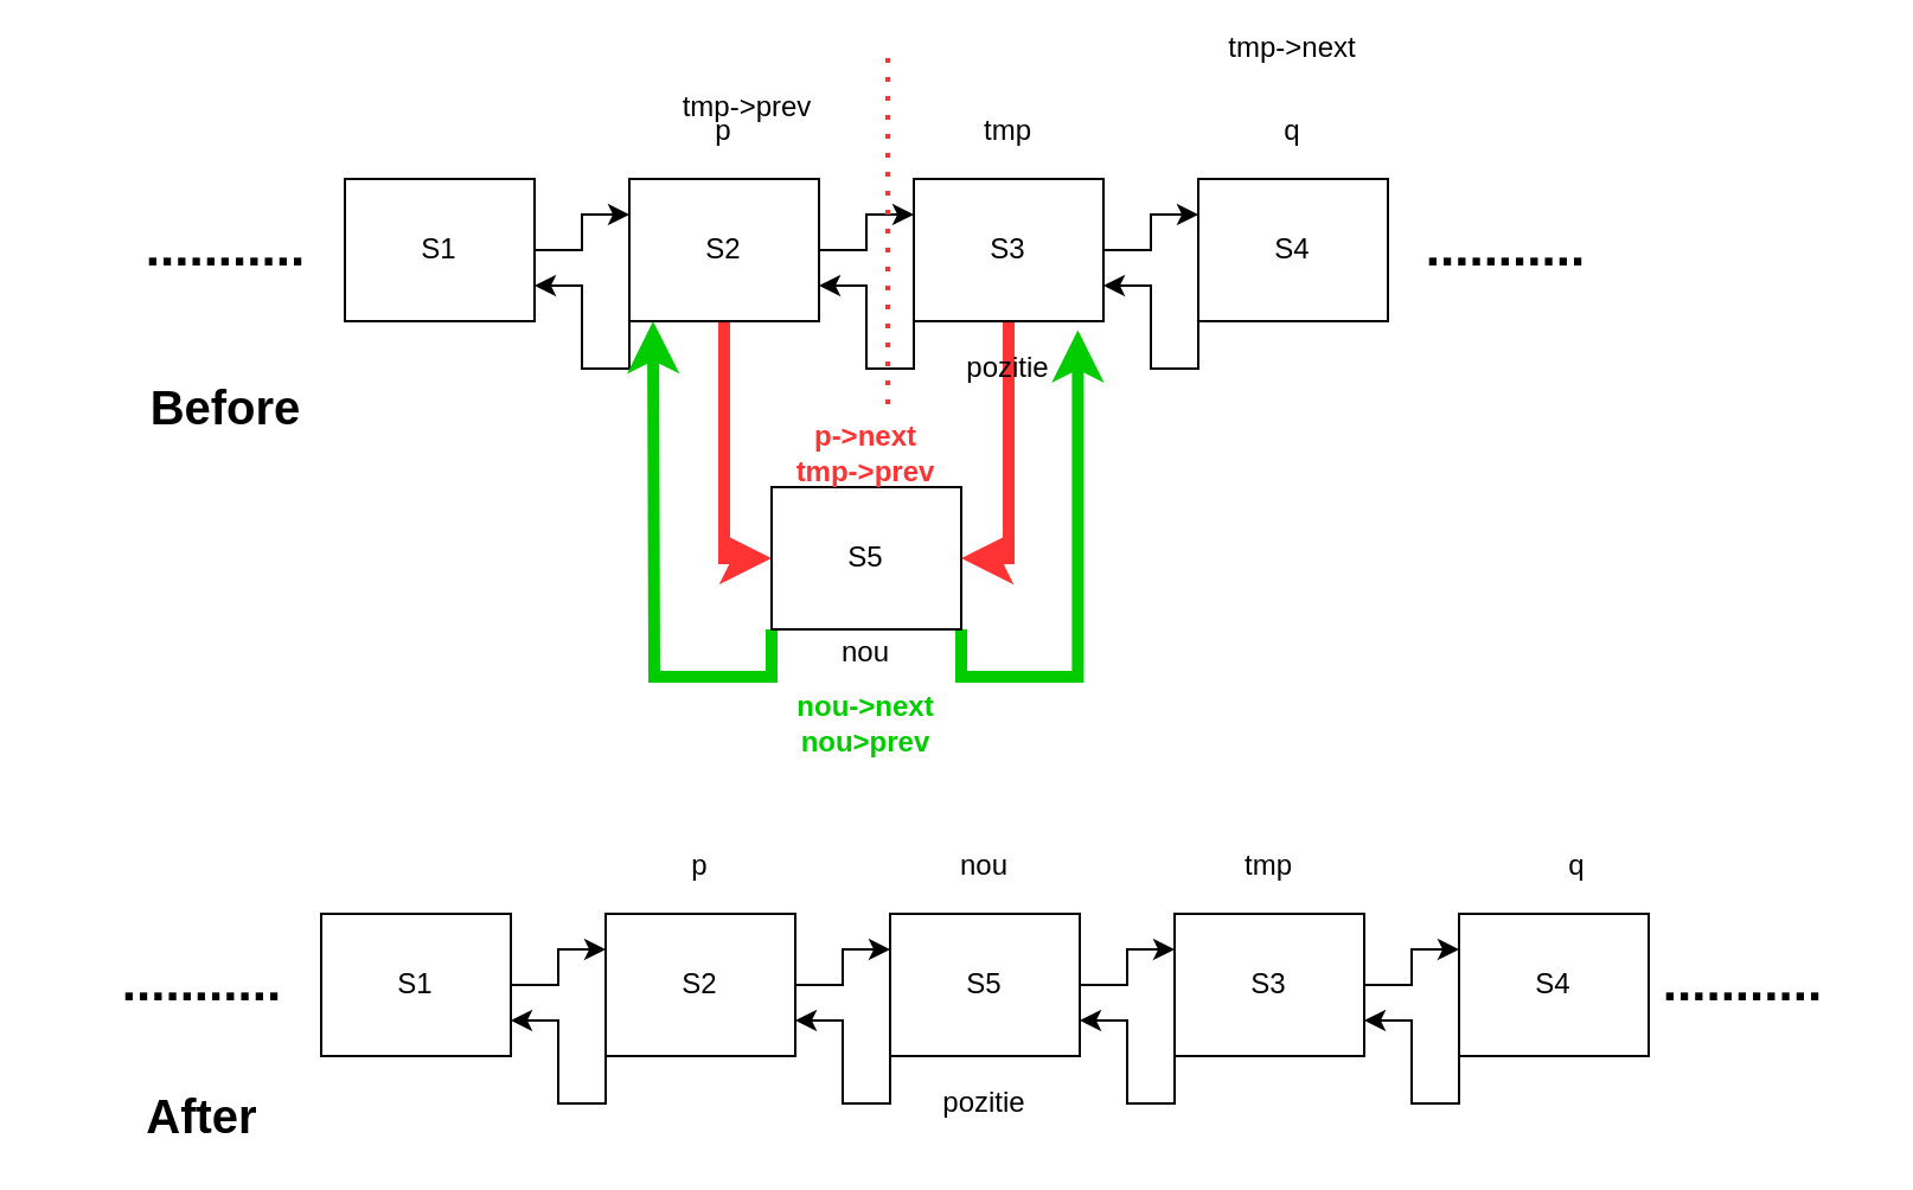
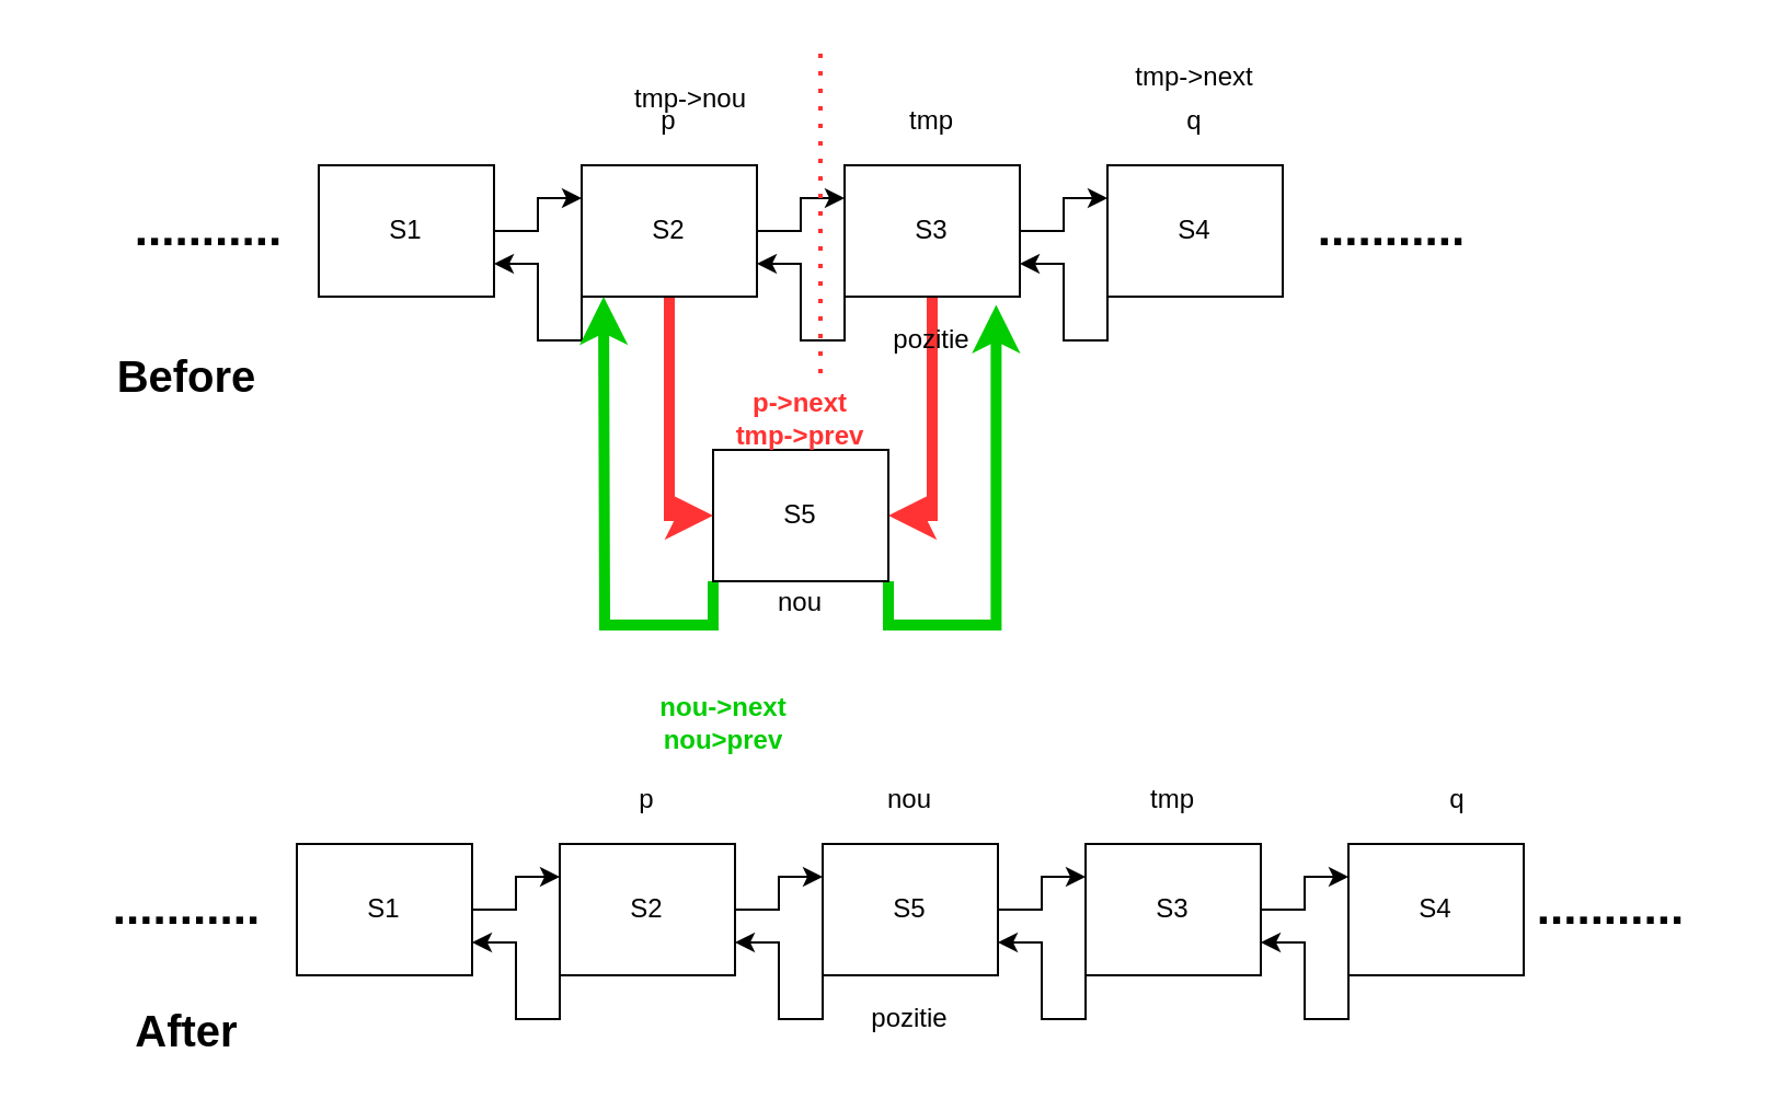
  <mxCell id="0" />
  <mxCell id="1" parent="0" />
  <mxCell id="2" style="edgeStyle=orthogonalEdgeStyle;rounded=0;orthogonalLoop=1;jettySize=auto;html=1;exitX=1;exitY=0.5;exitDx=0;exitDy=0;entryX=0;entryY=0.25;entryDx=0;entryDy=0;" edge="1" parent="1" source="3" target="7"><mxGeometry relative="1" as="geometry" /></mxCell>
  <mxCell id="3" value="S1" style="rounded=0;whiteSpace=wrap;html=1;" vertex="1" parent="1"><mxGeometry x="145" y="75" width="80" height="60" as="geometry" /></mxCell>
  <mxCell id="4" style="edgeStyle=orthogonalEdgeStyle;rounded=0;orthogonalLoop=1;jettySize=auto;html=1;exitX=1;exitY=0.5;exitDx=0;exitDy=0;entryX=0;entryY=0.25;entryDx=0;entryDy=0;" edge="1" parent="1" source="7" target="11"><mxGeometry relative="1" as="geometry" /></mxCell>
  <mxCell id="5" style="edgeStyle=orthogonalEdgeStyle;rounded=0;orthogonalLoop=1;jettySize=auto;html=1;exitX=0;exitY=1;exitDx=0;exitDy=0;entryX=1;entryY=0.75;entryDx=0;entryDy=0;" edge="1" parent="1" source="7" target="3"><mxGeometry relative="1" as="geometry" /></mxCell>
  <mxCell id="6" style="edgeStyle=orthogonalEdgeStyle;rounded=0;orthogonalLoop=1;jettySize=auto;html=1;exitX=0.5;exitY=1;exitDx=0;exitDy=0;entryX=0;entryY=0.5;entryDx=0;entryDy=0;strokeColor=#FF3333;strokeWidth=5;" edge="1" parent="1" source="7" target="23"><mxGeometry relative="1" as="geometry" /></mxCell>
  <mxCell id="7" value="S2" style="rounded=0;whiteSpace=wrap;html=1;" vertex="1" parent="1"><mxGeometry x="265" y="75" width="80" height="60" as="geometry" /></mxCell>
  <mxCell id="8" style="edgeStyle=orthogonalEdgeStyle;rounded=0;orthogonalLoop=1;jettySize=auto;html=1;exitX=1;exitY=0.5;exitDx=0;exitDy=0;entryX=0;entryY=0.25;entryDx=0;entryDy=0;" edge="1" parent="1" source="11" target="13"><mxGeometry relative="1" as="geometry" /></mxCell>
  <mxCell id="9" style="edgeStyle=orthogonalEdgeStyle;rounded=0;orthogonalLoop=1;jettySize=auto;html=1;exitX=0;exitY=1;exitDx=0;exitDy=0;entryX=1;entryY=0.75;entryDx=0;entryDy=0;" edge="1" parent="1" source="11" target="7"><mxGeometry relative="1" as="geometry" /></mxCell>
  <mxCell id="10" style="edgeStyle=orthogonalEdgeStyle;rounded=0;orthogonalLoop=1;jettySize=auto;html=1;exitX=0.5;exitY=1;exitDx=0;exitDy=0;entryX=1;entryY=0.5;entryDx=0;entryDy=0;strokeColor=#FF3333;strokeWidth=5;" edge="1" parent="1" source="11" target="23"><mxGeometry relative="1" as="geometry" /></mxCell>
  <mxCell id="11" value="S3" style="rounded=0;whiteSpace=wrap;html=1;" vertex="1" parent="1"><mxGeometry x="385" y="75" width="80" height="60" as="geometry" /></mxCell>
  <mxCell id="12" style="edgeStyle=orthogonalEdgeStyle;rounded=0;orthogonalLoop=1;jettySize=auto;html=1;exitX=0;exitY=1;exitDx=0;exitDy=0;entryX=1;entryY=0.75;entryDx=0;entryDy=0;" edge="1" parent="1" source="13" target="11"><mxGeometry relative="1" as="geometry" /></mxCell>
  <mxCell id="13" value="S4" style="rounded=0;whiteSpace=wrap;html=1;" vertex="1" parent="1"><mxGeometry x="505" y="75" width="80" height="60" as="geometry" /></mxCell>
  <mxCell id="14" value="pozitie" style="text;html=1;strokeColor=none;fillColor=none;align=center;verticalAlign=middle;whiteSpace=wrap;rounded=0;" vertex="1" parent="1"><mxGeometry x="405" y="145" width="40" height="20" as="geometry" /></mxCell>
  <mxCell id="15" value="&lt;b&gt;&lt;font style=&quot;font-size: 22px&quot;&gt;...........&lt;/font&gt;&lt;/b&gt;" style="text;html=1;strokeColor=none;fillColor=none;align=center;verticalAlign=middle;whiteSpace=wrap;rounded=0;" vertex="1" parent="1"><mxGeometry x="45" y="95" width="100" height="20" as="geometry" /></mxCell>
  <mxCell id="16" value="&lt;b&gt;&lt;font style=&quot;font-size: 22px&quot;&gt;...........&lt;/font&gt;&lt;/b&gt;" style="text;html=1;strokeColor=none;fillColor=none;align=center;verticalAlign=middle;whiteSpace=wrap;rounded=0;" vertex="1" parent="1"><mxGeometry x="585" y="95" width="100" height="20" as="geometry" /></mxCell>
  <mxCell id="17" value="tmp" style="text;html=1;strokeColor=none;fillColor=none;align=center;verticalAlign=middle;whiteSpace=wrap;rounded=0;" vertex="1" parent="1"><mxGeometry x="405" y="45" width="40" height="20" as="geometry" /></mxCell>
  <mxCell id="18" value="q" style="text;html=1;strokeColor=none;fillColor=none;align=center;verticalAlign=middle;whiteSpace=wrap;rounded=0;" vertex="1" parent="1"><mxGeometry x="525" y="45" width="40" height="20" as="geometry" /></mxCell>
  <mxCell id="19" value="p" style="text;html=1;strokeColor=none;fillColor=none;align=center;verticalAlign=middle;whiteSpace=wrap;rounded=0;" vertex="1" parent="1"><mxGeometry x="285" y="45" width="40" height="20" as="geometry" /></mxCell>
- <mxCell id="20" value="tmp-&amp;gt;next" style="text;html=1;strokeColor=none;fillColor=none;align=center;verticalAlign=middle;whiteSpace=wrap;rounded=0;" vertex="1" parent="1"><mxGeometry x="515" y="10" width="60" height="20" as="geometry" /></mxCell>
+ <mxCell id="20" value="tmp-&amp;gt;next" style="text;html=1;strokeColor=none;fillColor=none;align=center;verticalAlign=middle;whiteSpace=wrap;rounded=0;" vertex="1" parent="1"><mxGeometry x="515" y="25" width="60" height="20" as="geometry" /></mxCell>
  <mxCell id="21" style="edgeStyle=orthogonalEdgeStyle;rounded=0;orthogonalLoop=1;jettySize=auto;html=1;exitX=0;exitY=1;exitDx=0;exitDy=0;strokeWidth=5;strokeColor=#00CC00;" edge="1" parent="1" source="23"><mxGeometry relative="1" as="geometry"><mxPoint x="275" y="135" as="targetPoint" /></mxGeometry></mxCell>
  <mxCell id="22" style="edgeStyle=orthogonalEdgeStyle;rounded=0;orthogonalLoop=1;jettySize=auto;html=1;exitX=1;exitY=1;exitDx=0;exitDy=0;entryX=0.865;entryY=1.063;entryDx=0;entryDy=0;entryPerimeter=0;strokeColor=#00CC00;strokeWidth=5;" edge="1" parent="1" source="23" target="11"><mxGeometry relative="1" as="geometry" /></mxCell>
  <mxCell id="23" value="S5" style="rounded=0;whiteSpace=wrap;html=1;" vertex="1" parent="1"><mxGeometry x="325" y="205" width="80" height="60" as="geometry" /></mxCell>
  <mxCell id="24" value="nou" style="text;html=1;strokeColor=none;fillColor=none;align=center;verticalAlign=middle;whiteSpace=wrap;rounded=0;" vertex="1" parent="1"><mxGeometry x="345" y="265" width="40" height="20" as="geometry" /></mxCell>
  <mxCell id="25" value="&lt;font color=&quot;#ff3333&quot;&gt;&lt;b&gt;p-&amp;gt;next&lt;br&gt;tmp-&amp;gt;prev&lt;/b&gt;&lt;/font&gt;" style="text;html=1;strokeColor=none;fillColor=none;align=center;verticalAlign=middle;whiteSpace=wrap;rounded=0;" vertex="1" parent="1"><mxGeometry x="325" y="181" width="80" height="20" as="geometry" /></mxCell>
- <mxCell id="26" value="&lt;b&gt;&lt;font color=&quot;#00cc00&quot;&gt;nou-&amp;gt;next&lt;br&gt;nou&amp;gt;prev&lt;/font&gt;&lt;/b&gt;" style="text;html=1;strokeColor=none;fillColor=none;align=center;verticalAlign=middle;whiteSpace=wrap;rounded=0;" vertex="1" parent="1"><mxGeometry x="325" y="295" width="80" height="20" as="geometry" /></mxCell>
+ <mxCell id="26" value="&lt;b&gt;&lt;font color=&quot;#00cc00&quot;&gt;nou-&amp;gt;next&lt;br&gt;nou&amp;gt;prev&lt;/font&gt;&lt;/b&gt;" style="text;html=1;strokeColor=none;fillColor=none;align=center;verticalAlign=middle;whiteSpace=wrap;rounded=0;" vertex="1" parent="1"><mxGeometry x="290" y="320" width="80" height="20" as="geometry" /></mxCell>
  <mxCell id="27" value="" style="endArrow=none;dashed=1;html=1;dashPattern=1 3;strokeWidth=2;strokeColor=#FF3333;" edge="1" parent="1"><mxGeometry width="50" height="50" relative="1" as="geometry"><mxPoint x="374" y="170" as="sourcePoint" /><mxPoint x="374" y="20" as="targetPoint" /></mxGeometry></mxCell>
- <mxCell id="28" value="tmp-&amp;gt;prev" style="text;html=1;strokeColor=none;fillColor=none;align=center;verticalAlign=middle;whiteSpace=wrap;rounded=0;" vertex="1" parent="1"><mxGeometry x="285" y="35" width="60" height="20" as="geometry" /></mxCell>
- <mxCell id="29" value="&lt;font size=&quot;1&quot;&gt;&lt;b style=&quot;font-size: 20px&quot;&gt;Before&lt;/b&gt;&lt;/font&gt;" style="text;html=1;strokeColor=none;fillColor=none;align=center;verticalAlign=middle;whiteSpace=wrap;rounded=0;" vertex="1" parent="1"><mxGeometry x="30" y="161" width="130" height="20" as="geometry" /></mxCell>
+ <mxCell id="28" value="tmp-&amp;gt;nou" style="text;html=1;strokeColor=none;fillColor=none;align=center;verticalAlign=middle;whiteSpace=wrap;rounded=0;" vertex="1" parent="1"><mxGeometry x="285" y="35" width="60" height="20" as="geometry" /></mxCell>
+ <mxCell id="29" value="&lt;font size=&quot;1&quot;&gt;&lt;b style=&quot;font-size: 20px&quot;&gt;Before&lt;/b&gt;&lt;/font&gt;" style="text;html=1;strokeColor=none;fillColor=none;align=center;verticalAlign=middle;whiteSpace=wrap;rounded=0;" vertex="1" parent="1"><mxGeometry x="20" y="161" width="130" height="20" as="geometry" /></mxCell>
  <mxCell id="30" style="edgeStyle=orthogonalEdgeStyle;rounded=0;orthogonalLoop=1;jettySize=auto;html=1;exitX=1;exitY=0.5;exitDx=0;exitDy=0;entryX=0;entryY=0.25;entryDx=0;entryDy=0;" edge="1" parent="1" source="31" target="34"><mxGeometry relative="1" as="geometry" /></mxCell>
  <mxCell id="31" value="S1" style="rounded=0;whiteSpace=wrap;html=1;" vertex="1" parent="1"><mxGeometry x="135" y="385" width="80" height="60" as="geometry" /></mxCell>
  <mxCell id="32" style="edgeStyle=orthogonalEdgeStyle;rounded=0;orthogonalLoop=1;jettySize=auto;html=1;exitX=1;exitY=0.5;exitDx=0;exitDy=0;entryX=0;entryY=0.25;entryDx=0;entryDy=0;" edge="1" parent="1" source="34" target="37"><mxGeometry relative="1" as="geometry" /></mxCell>
  <mxCell id="33" style="edgeStyle=orthogonalEdgeStyle;rounded=0;orthogonalLoop=1;jettySize=auto;html=1;exitX=0;exitY=1;exitDx=0;exitDy=0;entryX=1;entryY=0.75;entryDx=0;entryDy=0;" edge="1" parent="1" source="34" target="31"><mxGeometry relative="1" as="geometry" /></mxCell>
  <mxCell id="34" value="S2" style="rounded=0;whiteSpace=wrap;html=1;" vertex="1" parent="1"><mxGeometry x="255" y="385" width="80" height="60" as="geometry" /></mxCell>
  <mxCell id="35" style="edgeStyle=orthogonalEdgeStyle;rounded=0;orthogonalLoop=1;jettySize=auto;html=1;exitX=1;exitY=0.5;exitDx=0;exitDy=0;entryX=0;entryY=0.25;entryDx=0;entryDy=0;" edge="1" parent="1" source="37" target="40"><mxGeometry relative="1" as="geometry" /></mxCell>
  <mxCell id="36" style="edgeStyle=orthogonalEdgeStyle;rounded=0;orthogonalLoop=1;jettySize=auto;html=1;exitX=0;exitY=1;exitDx=0;exitDy=0;entryX=1;entryY=0.75;entryDx=0;entryDy=0;" edge="1" parent="1" source="37" target="34"><mxGeometry relative="1" as="geometry" /></mxCell>
  <mxCell id="37" value="S5" style="rounded=0;whiteSpace=wrap;html=1;" vertex="1" parent="1"><mxGeometry x="375" y="385" width="80" height="60" as="geometry" /></mxCell>
  <mxCell id="38" style="edgeStyle=orthogonalEdgeStyle;rounded=0;orthogonalLoop=1;jettySize=auto;html=1;exitX=0;exitY=1;exitDx=0;exitDy=0;entryX=1;entryY=0.75;entryDx=0;entryDy=0;" edge="1" parent="1" source="40" target="37"><mxGeometry relative="1" as="geometry" /></mxCell>
  <mxCell id="39" style="edgeStyle=orthogonalEdgeStyle;rounded=0;orthogonalLoop=1;jettySize=auto;html=1;exitX=1;exitY=0.5;exitDx=0;exitDy=0;entryX=0;entryY=0.25;entryDx=0;entryDy=0;strokeWidth=1;" edge="1" parent="1" source="40" target="47"><mxGeometry relative="1" as="geometry" /></mxCell>
  <mxCell id="40" value="S3" style="rounded=0;whiteSpace=wrap;html=1;" vertex="1" parent="1"><mxGeometry x="495" y="385" width="80" height="60" as="geometry" /></mxCell>
  <mxCell id="41" value="&lt;b&gt;&lt;font style=&quot;font-size: 22px&quot;&gt;...........&lt;/font&gt;&lt;/b&gt;" style="text;html=1;strokeColor=none;fillColor=none;align=center;verticalAlign=middle;whiteSpace=wrap;rounded=0;" vertex="1" parent="1"><mxGeometry x="35" y="405" width="100" height="20" as="geometry" /></mxCell>
  <mxCell id="42" value="&lt;b&gt;&lt;font style=&quot;font-size: 22px&quot;&gt;...........&lt;/font&gt;&lt;/b&gt;" style="text;html=1;strokeColor=none;fillColor=none;align=center;verticalAlign=middle;whiteSpace=wrap;rounded=0;" vertex="1" parent="1"><mxGeometry x="685" y="405" width="100" height="20" as="geometry" /></mxCell>
  <mxCell id="43" value="nou" style="text;html=1;strokeColor=none;fillColor=none;align=center;verticalAlign=middle;whiteSpace=wrap;rounded=0;" vertex="1" parent="1"><mxGeometry x="395" y="355" width="40" height="20" as="geometry" /></mxCell>
  <mxCell id="44" value="tmp" style="text;html=1;strokeColor=none;fillColor=none;align=center;verticalAlign=middle;whiteSpace=wrap;rounded=0;" vertex="1" parent="1"><mxGeometry x="515" y="355" width="40" height="20" as="geometry" /></mxCell>
  <mxCell id="45" value="p" style="text;html=1;strokeColor=none;fillColor=none;align=center;verticalAlign=middle;whiteSpace=wrap;rounded=0;" vertex="1" parent="1"><mxGeometry x="275" y="355" width="40" height="20" as="geometry" /></mxCell>
  <mxCell id="46" style="edgeStyle=orthogonalEdgeStyle;rounded=0;orthogonalLoop=1;jettySize=auto;html=1;exitX=0;exitY=1;exitDx=0;exitDy=0;entryX=1;entryY=0.75;entryDx=0;entryDy=0;strokeColor=#000000;strokeWidth=1;" edge="1" parent="1" source="47" target="40"><mxGeometry relative="1" as="geometry" /></mxCell>
  <mxCell id="47" value="S4" style="rounded=0;whiteSpace=wrap;html=1;" vertex="1" parent="1"><mxGeometry x="615" y="385" width="80" height="60" as="geometry" /></mxCell>
  <mxCell id="48" value="q" style="text;html=1;strokeColor=none;fillColor=none;align=center;verticalAlign=middle;whiteSpace=wrap;rounded=0;" vertex="1" parent="1"><mxGeometry x="645" y="355" width="40" height="20" as="geometry" /></mxCell>
  <mxCell id="49" value="&lt;font size=&quot;1&quot;&gt;&lt;b style=&quot;font-size: 20px&quot;&gt;After&lt;/b&gt;&lt;/font&gt;" style="text;html=1;strokeColor=none;fillColor=none;align=center;verticalAlign=middle;whiteSpace=wrap;rounded=0;" vertex="1" parent="1"><mxGeometry x="20" y="460" width="130" height="20" as="geometry" /></mxCell>
  <mxCell id="50" value="pozitie" style="text;html=1;strokeColor=none;fillColor=none;align=center;verticalAlign=middle;whiteSpace=wrap;rounded=0;" vertex="1" parent="1"><mxGeometry x="395" y="455" width="40" height="20" as="geometry" /></mxCell>
